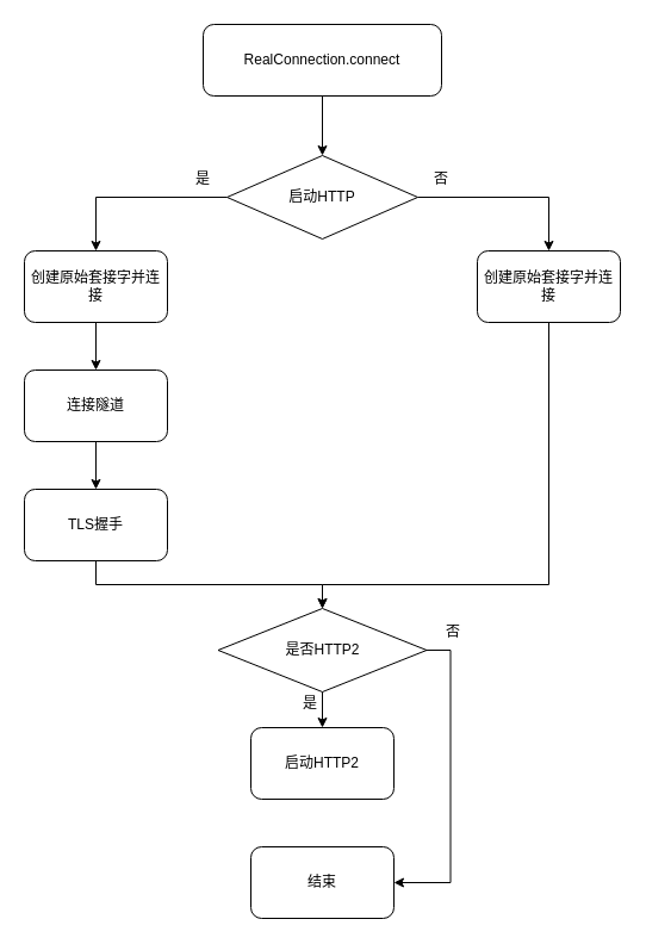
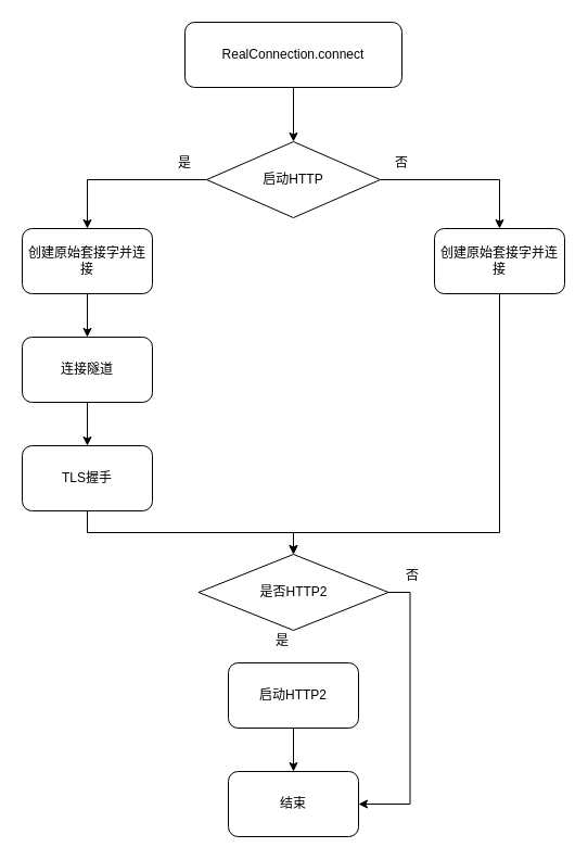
  <mxCell id="0" />
  <mxCell id="1" parent="0" />
  <mxCell id="2" style="edgeStyle=orthogonalEdgeStyle;rounded=0;orthogonalLoop=1;jettySize=auto;html=1;exitX=0.5;exitY=1;exitDx=0;exitDy=0;entryX=0.5;entryY=0;entryDx=0;entryDy=0;" edge="1" parent="1" source="3" target="6"><mxGeometry relative="1" as="geometry" /></mxCell>
  <mxCell id="3" value="RealConnection.connect" style="rounded=1;whiteSpace=wrap;html=1;" vertex="1" parent="1"><mxGeometry x="170" y="20" width="200" height="60" as="geometry" /></mxCell>
  <mxCell id="4" style="edgeStyle=orthogonalEdgeStyle;rounded=0;orthogonalLoop=1;jettySize=auto;html=1;exitX=0;exitY=0.5;exitDx=0;exitDy=0;entryX=0.5;entryY=0;entryDx=0;entryDy=0;" edge="1" parent="1" source="6" target="8"><mxGeometry relative="1" as="geometry" /></mxCell>
  <mxCell id="5" style="edgeStyle=orthogonalEdgeStyle;rounded=0;orthogonalLoop=1;jettySize=auto;html=1;exitX=1;exitY=0.5;exitDx=0;exitDy=0;entryX=0.5;entryY=0;entryDx=0;entryDy=0;" edge="1" parent="1" source="6" target="19"><mxGeometry relative="1" as="geometry" /></mxCell>
  <mxCell id="6" value="启动HTTP" style="rhombus;whiteSpace=wrap;html=1;" vertex="1" parent="1"><mxGeometry x="190" y="130" width="160" height="70" as="geometry" /></mxCell>
  <mxCell id="7" style="edgeStyle=orthogonalEdgeStyle;rounded=0;orthogonalLoop=1;jettySize=auto;html=1;exitX=0.5;exitY=1;exitDx=0;exitDy=0;entryX=0.5;entryY=0;entryDx=0;entryDy=0;" edge="1" parent="1" source="8" target="10"><mxGeometry relative="1" as="geometry" /></mxCell>
  <mxCell id="8" value="创建原始套接字并连接" style="rounded=1;whiteSpace=wrap;html=1;" vertex="1" parent="1"><mxGeometry x="20" y="210" width="120" height="60" as="geometry" /></mxCell>
  <mxCell id="9" style="edgeStyle=orthogonalEdgeStyle;rounded=0;orthogonalLoop=1;jettySize=auto;html=1;exitX=0.5;exitY=1;exitDx=0;exitDy=0;entryX=0.5;entryY=0;entryDx=0;entryDy=0;" edge="1" parent="1" source="10" target="12"><mxGeometry relative="1" as="geometry" /></mxCell>
  <mxCell id="10" value="连接隧道" style="rounded=1;whiteSpace=wrap;html=1;" vertex="1" parent="1"><mxGeometry x="20" y="310" width="120" height="60" as="geometry" /></mxCell>
  <mxCell id="11" style="edgeStyle=orthogonalEdgeStyle;rounded=0;orthogonalLoop=1;jettySize=auto;html=1;exitX=0.5;exitY=1;exitDx=0;exitDy=0;entryX=0.5;entryY=0;entryDx=0;entryDy=0;" edge="1" parent="1" source="12" target="15"><mxGeometry relative="1" as="geometry" /></mxCell>
  <mxCell id="12" value="TLS握手" style="rounded=1;whiteSpace=wrap;html=1;" vertex="1" parent="1"><mxGeometry x="20" y="410" width="120" height="60" as="geometry" /></mxCell>
- <mxCell id="13" style="edgeStyle=orthogonalEdgeStyle;rounded=0;orthogonalLoop=1;jettySize=auto;html=1;exitX=0.5;exitY=1;exitDx=0;exitDy=0;entryX=0.5;entryY=0;entryDx=0;entryDy=0;" edge="1" parent="1" source="15" target="17"><mxGeometry relative="1" as="geometry" /></mxCell>
  <mxCell id="14" style="edgeStyle=orthogonalEdgeStyle;rounded=0;orthogonalLoop=1;jettySize=auto;html=1;exitX=1;exitY=0.5;exitDx=0;exitDy=0;entryX=1;entryY=0.5;entryDx=0;entryDy=0;" edge="1" parent="1" source="15" target="20"><mxGeometry relative="1" as="geometry" /></mxCell>
  <mxCell id="15" value="是否HTTP2" style="rhombus;whiteSpace=wrap;html=1;" vertex="1" parent="1"><mxGeometry x="182.5" y="510" width="175" height="70" as="geometry" /></mxCell>
+ <mxCell id="16" style="edgeStyle=orthogonalEdgeStyle;rounded=0;orthogonalLoop=1;jettySize=auto;html=1;exitX=0.5;exitY=1;exitDx=0;exitDy=0;entryX=0.5;entryY=0;entryDx=0;entryDy=0;" edge="1" parent="1" source="17" target="20"><mxGeometry relative="1" as="geometry" /></mxCell>
  <mxCell id="17" value="启动HTTP2" style="rounded=1;whiteSpace=wrap;html=1;" vertex="1" parent="1"><mxGeometry x="210" y="610" width="120" height="60" as="geometry" /></mxCell>
  <mxCell id="18" style="edgeStyle=orthogonalEdgeStyle;rounded=0;orthogonalLoop=1;jettySize=auto;html=1;exitX=0.5;exitY=1;exitDx=0;exitDy=0;entryX=0.5;entryY=0;entryDx=0;entryDy=0;" edge="1" parent="1" source="19" target="15"><mxGeometry relative="1" as="geometry"><Array as="points"><mxPoint x="460" y="490" /><mxPoint x="270" y="490" /></Array></mxGeometry></mxCell>
  <mxCell id="19" value="创建原始套接字并连接" style="rounded=1;whiteSpace=wrap;html=1;" vertex="1" parent="1"><mxGeometry x="400" y="210" width="120" height="60" as="geometry" /></mxCell>
  <mxCell id="20" value="结束" style="rounded=1;whiteSpace=wrap;html=1;" vertex="1" parent="1"><mxGeometry x="210" y="710" width="120" height="60" as="geometry" /></mxCell>
  <mxCell id="21" value="是" style="text;html=1;strokeColor=none;fillColor=none;align=center;verticalAlign=middle;whiteSpace=wrap;rounded=0;" vertex="1" parent="1"><mxGeometry x="150" y="140" width="40" height="20" as="geometry" /></mxCell>
  <mxCell id="22" value="否" style="text;html=1;strokeColor=none;fillColor=none;align=center;verticalAlign=middle;whiteSpace=wrap;rounded=0;" vertex="1" parent="1"><mxGeometry x="350" y="140" width="40" height="20" as="geometry" /></mxCell>
  <mxCell id="23" value="是" style="text;html=1;strokeColor=none;fillColor=none;align=center;verticalAlign=middle;whiteSpace=wrap;rounded=0;" vertex="1" parent="1"><mxGeometry x="240" y="580" width="40" height="20" as="geometry" /></mxCell>
  <mxCell id="24" value="否" style="text;html=1;strokeColor=none;fillColor=none;align=center;verticalAlign=middle;whiteSpace=wrap;rounded=0;" vertex="1" parent="1"><mxGeometry x="360" y="520" width="40" height="20" as="geometry" /></mxCell>
